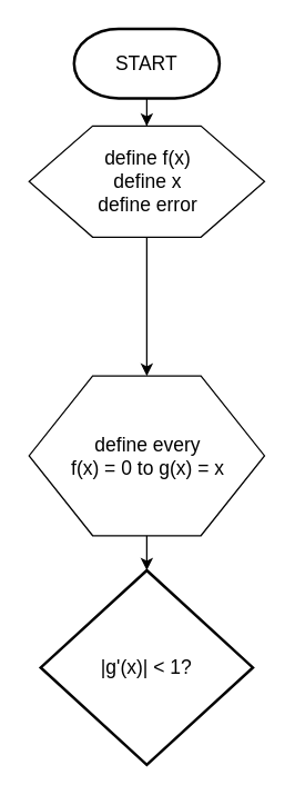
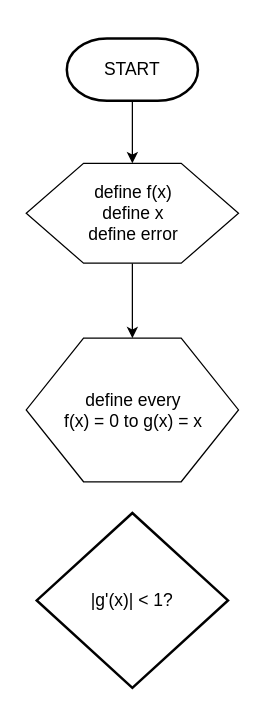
  <mxCell id="0" />
  <mxCell id="1" parent="0" />
  <mxCell id="2" value="" style="edgeStyle=orthogonalEdgeStyle;rounded=0;orthogonalLoop=1;jettySize=auto;html=1;" edge="1" parent="1" source="3" target="5"><mxGeometry relative="1" as="geometry" /></mxCell>
- <mxCell id="3" value="START" style="strokeWidth=2;html=1;shape=mxgraph.flowchart.terminator;whiteSpace=wrap;fontSize=14;" vertex="1" parent="1"><mxGeometry x="53" y="20" width="105" height="50" as="geometry" /></mxCell>
+ <mxCell id="3" value="START" style="strokeWidth=2;html=1;shape=mxgraph.flowchart.terminator;whiteSpace=wrap;fontSize=14;" vertex="1" parent="1"><mxGeometry x="53" y="30" width="105" height="50" as="geometry" /></mxCell>
  <mxCell id="4" value="" style="edgeStyle=orthogonalEdgeStyle;rounded=0;orthogonalLoop=1;jettySize=auto;html=1;" edge="1" parent="1" source="5" target="7"><mxGeometry relative="1" as="geometry" /></mxCell>
- <mxCell id="5" value="define f(x)&lt;div&gt;define x&lt;/div&gt;&lt;div&gt;define error&lt;/div&gt;" style="verticalLabelPosition=middle;verticalAlign=middle;html=1;shape=hexagon;perimeter=hexagonPerimeter2;arcSize=6;size=0.27;labelPosition=center;align=center;fontSize=14;" vertex="1" parent="1"><mxGeometry x="20.5" y="90" width="170" height="80" as="geometry" /></mxCell>
- <mxCell id="6" value="" style="edgeStyle=orthogonalEdgeStyle;rounded=0;orthogonalLoop=1;jettySize=auto;html=1;" edge="1" parent="1" source="7" target="8"><mxGeometry relative="1" as="geometry" /></mxCell>
+ <mxCell id="5" value="define f(x)&lt;div&gt;define x&lt;/div&gt;&lt;div&gt;define error&lt;/div&gt;" style="verticalLabelPosition=middle;verticalAlign=middle;html=1;shape=hexagon;perimeter=hexagonPerimeter2;arcSize=6;size=0.27;labelPosition=center;align=center;fontSize=14;" vertex="1" parent="1"><mxGeometry x="20.5" y="130" width="170" height="80" as="geometry" /></mxCell>
  <mxCell id="7" value="define every&lt;div&gt;f(x) = 0 to g(x) = x&lt;/div&gt;" style="verticalLabelPosition=middle;verticalAlign=middle;html=1;shape=hexagon;perimeter=hexagonPerimeter2;arcSize=6;size=0.27;labelPosition=center;align=center;fontSize=14;" vertex="1" parent="1"><mxGeometry x="20.5" y="270" width="170" height="115" as="geometry" /></mxCell>
  <mxCell id="8" value="|g'(x)| &amp;lt; 1?" style="strokeWidth=2;html=1;shape=mxgraph.flowchart.decision;whiteSpace=wrap;fontSize=14;" vertex="1" parent="1"><mxGeometry x="28.93" y="410" width="153.13" height="140" as="geometry" /></mxCell>
